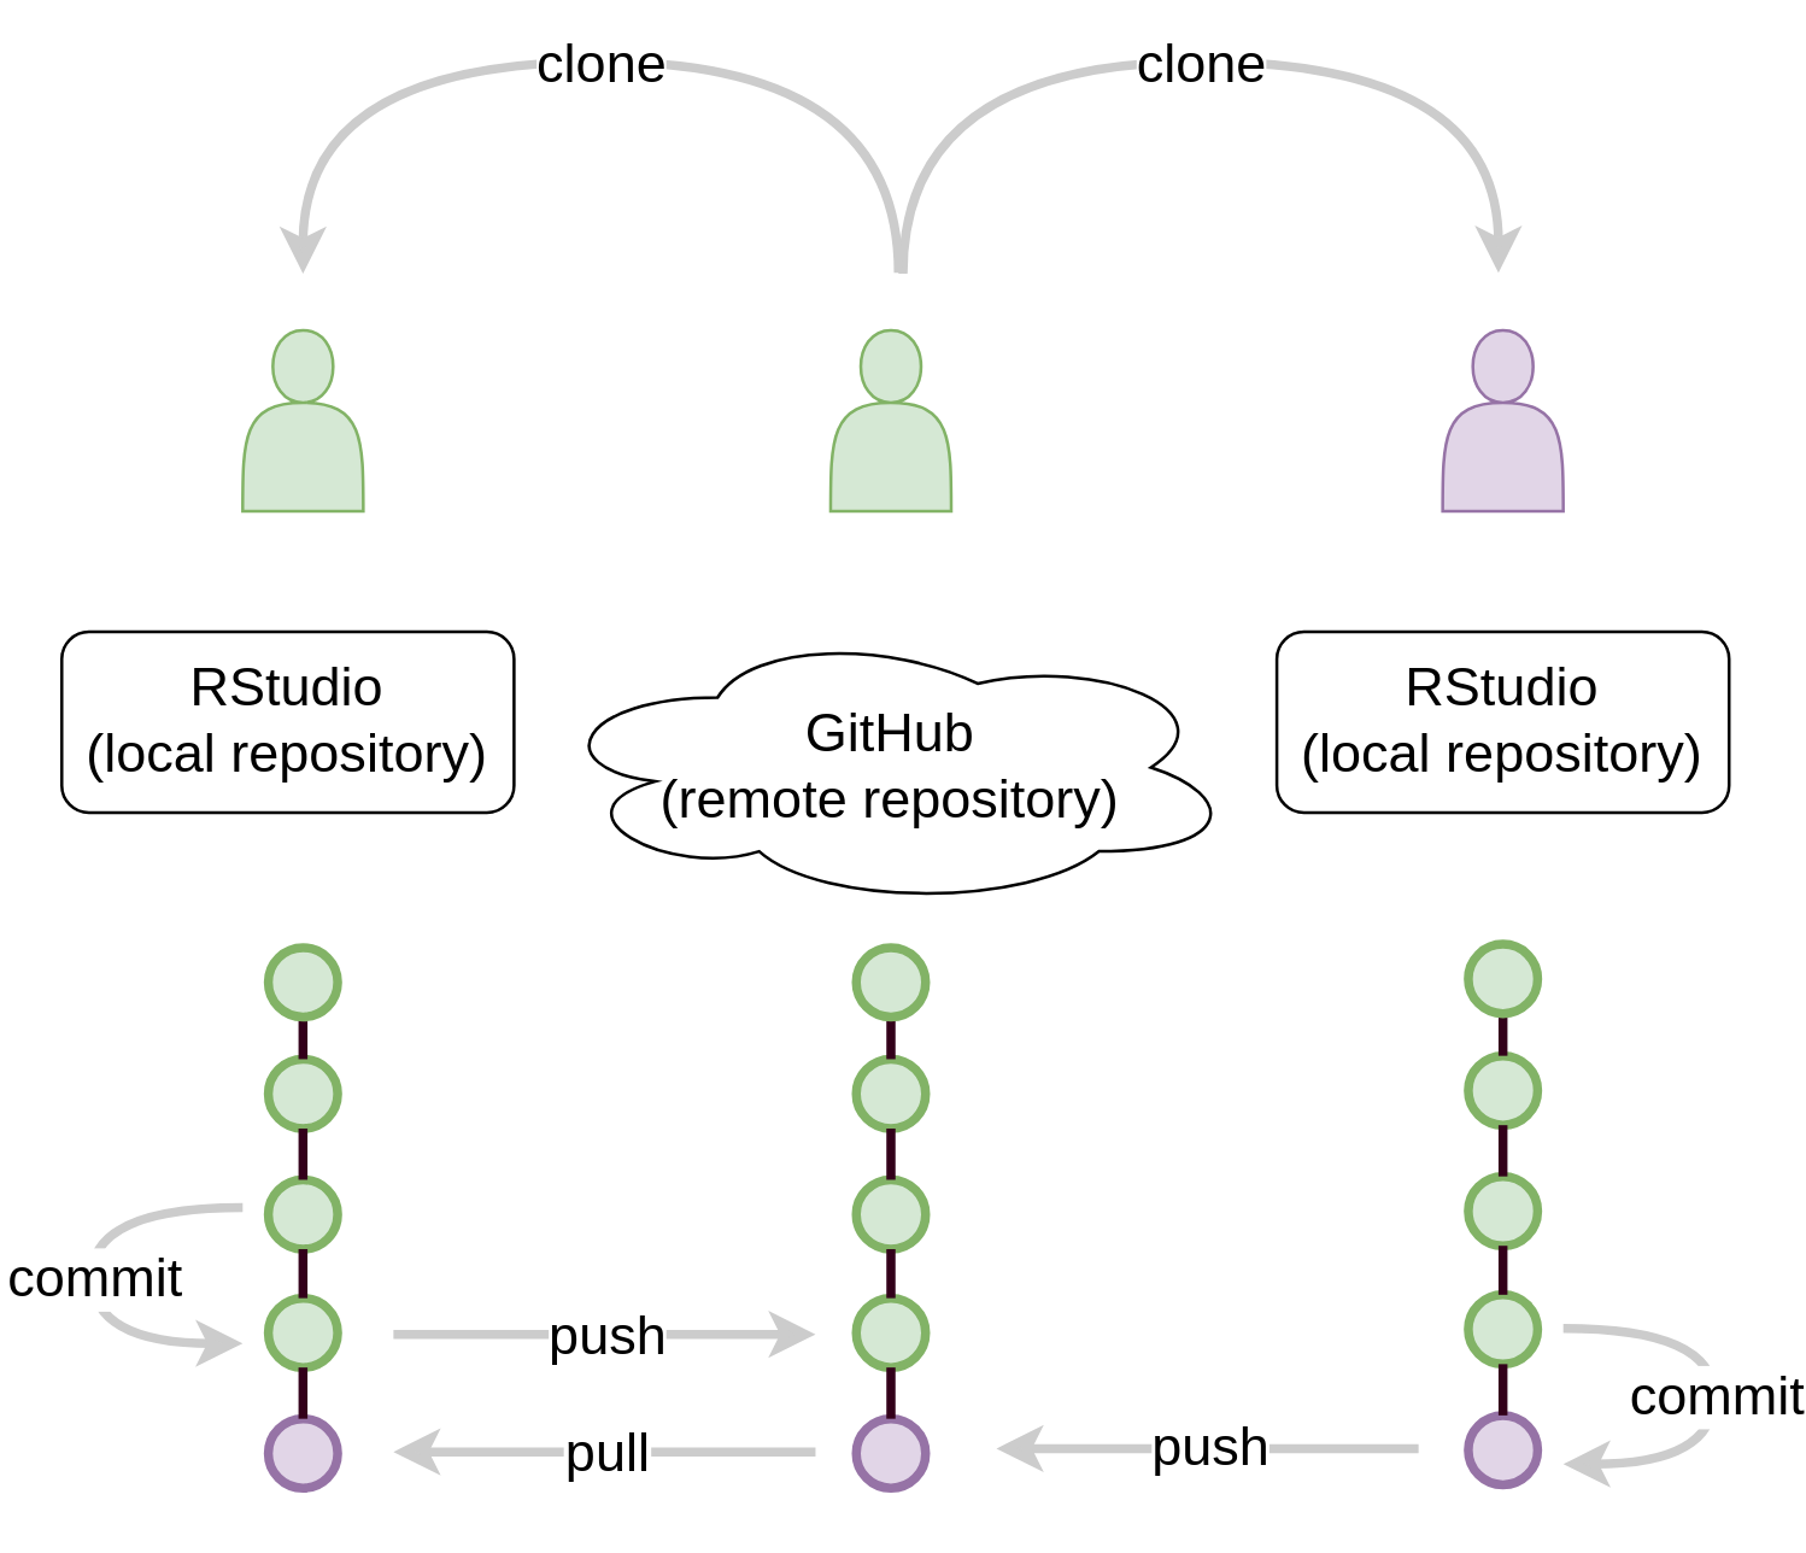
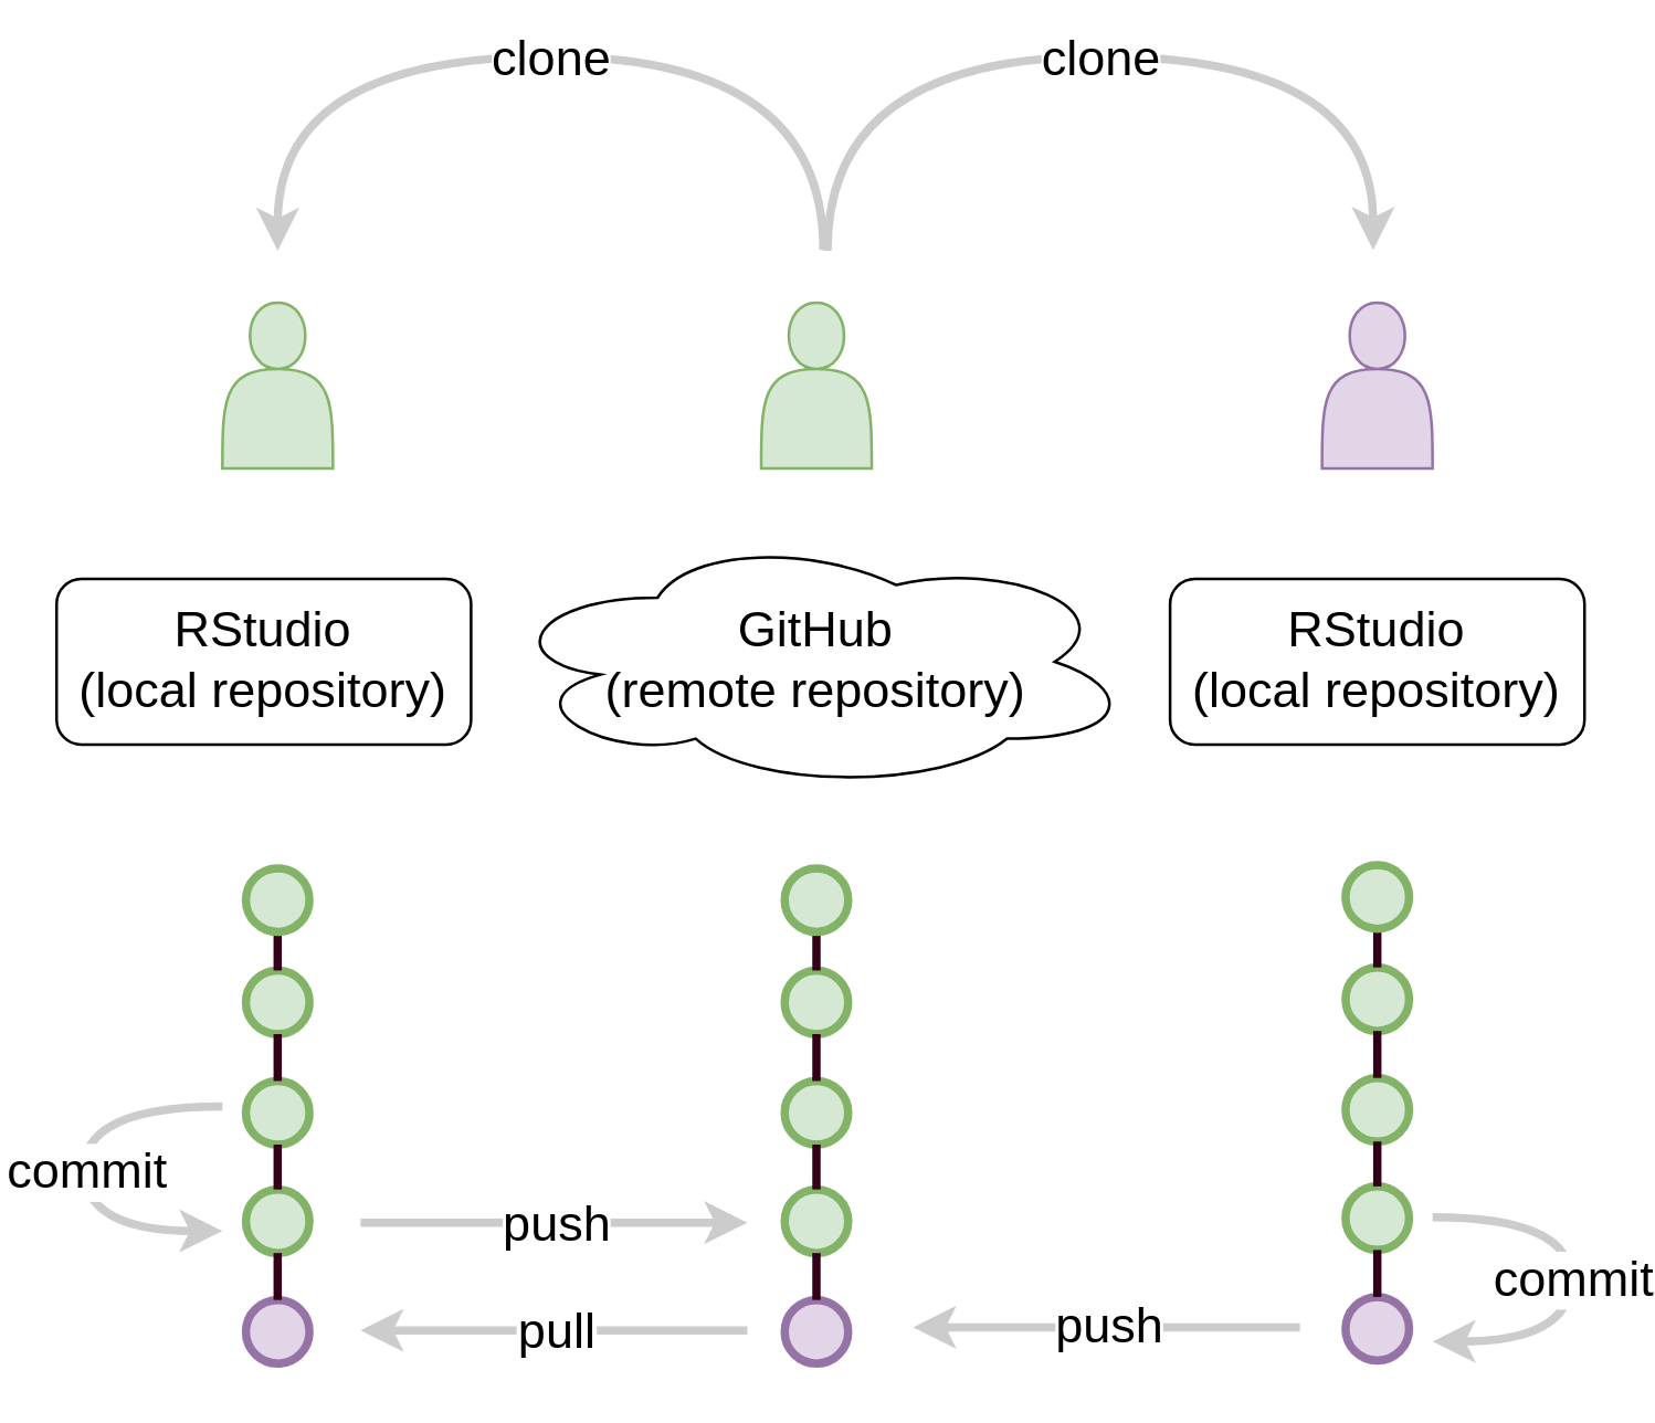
  <mxCell id="0" />
  <mxCell id="1" parent="0" />
  <mxCell id="2" value="" style="shape=actor;whiteSpace=wrap;html=1;fillColor=#d5e8d4;strokeColor=#82b366;" parent="1" vertex="1"><mxGeometry x="275" y="109" width="40" height="60" as="geometry" /></mxCell>
- <mxCell id="3" value="&lt;div style=&quot;font-size: 18px;&quot;&gt;GitHub&lt;/div&gt;&lt;div style=&quot;font-size: 18px;&quot;&gt;(remote repository)&lt;/div&gt;" style="ellipse;shape=cloud;whiteSpace=wrap;html=1;fontSize=18;" parent="1" vertex="1"><mxGeometry x="180" y="207.63" width="230" height="92.75" as="geometry" /></mxCell>
+ <mxCell id="3" value="&lt;div style=&quot;font-size: 18px;&quot;&gt;GitHub&lt;/div&gt;&lt;div style=&quot;font-size: 18px;&quot;&gt;(remote repository)&lt;/div&gt;" style="ellipse;shape=cloud;whiteSpace=wrap;html=1;fontSize=18;" parent="1" vertex="1"><mxGeometry x="180" y="192.63" width="230" height="92.75" as="geometry" /></mxCell>
  <mxCell id="4" value="" style="shape=actor;whiteSpace=wrap;html=1;fillColor=#e1d5e7;strokeColor=#9673a6;" parent="1" vertex="1"><mxGeometry x="478" y="109" width="40" height="60" as="geometry" /></mxCell>
  <mxCell id="5" value="&lt;div style=&quot;font-size: 18px;&quot;&gt;RStudio&lt;/div&gt;&lt;div style=&quot;font-size: 18px;&quot;&gt;(local repository)&lt;br style=&quot;font-size: 18px;&quot;&gt;&lt;/div&gt;" style="rounded=1;whiteSpace=wrap;html=1;fontSize=18;" parent="1" vertex="1"><mxGeometry x="423" y="209" width="150" height="60" as="geometry" /></mxCell>
  <mxCell id="6" value="&lt;div style=&quot;font-size: 18px;&quot;&gt;RStudio&lt;/div&gt;&lt;div style=&quot;font-size: 18px;&quot;&gt;(local repository)&lt;br style=&quot;font-size: 18px;&quot;&gt;&lt;/div&gt;" style="rounded=1;whiteSpace=wrap;html=1;fontSize=18;" parent="1" vertex="1"><mxGeometry x="20" y="209" width="150" height="60" as="geometry" /></mxCell>
  <mxCell id="7" value="" style="shape=actor;whiteSpace=wrap;html=1;fillColor=#d5e8d4;strokeColor=#82b366;" parent="1" vertex="1"><mxGeometry x="80" y="109" width="40" height="60" as="geometry" /></mxCell>
  <mxCell id="8" value="" style="endArrow=classic;html=1;rounded=0;fontSize=17;strokeColor=#CCCCCC;strokeWidth=3;edgeStyle=orthogonalEdgeStyle;elbow=vertical;curved=1;" parent="1" edge="1"><mxGeometry relative="1" as="geometry"><mxPoint x="299" y="90.25" as="sourcePoint" /><mxPoint x="496.5" y="90" as="targetPoint" /><Array as="points"><mxPoint x="299.5" y="20" /><mxPoint x="496.5" y="20" /><mxPoint x="496.5" y="90" /></Array></mxGeometry></mxCell>
  <mxCell id="9" value="clone" style="edgeLabel;resizable=0;html=1;align=center;verticalAlign=middle;fontSize=18;strokeWidth=3;fillColor=#FFFFFF;" parent="8" connectable="0" vertex="1"><mxGeometry relative="1" as="geometry" /></mxCell>
  <mxCell id="10" value="" style="endArrow=classic;html=1;rounded=0;fontSize=17;strokeColor=#CCCCCC;strokeWidth=3;edgeStyle=orthogonalEdgeStyle;elbow=vertical;curved=1;" parent="1" edge="1"><mxGeometry relative="1" as="geometry"><mxPoint x="297.5" y="90" as="sourcePoint" /><mxPoint x="100" y="90.25" as="targetPoint" /><Array as="points"><mxPoint x="297.5" y="90" /><mxPoint x="297.5" y="20" /><mxPoint x="100.5" y="20" /></Array></mxGeometry></mxCell>
  <mxCell id="11" value="clone" style="edgeLabel;resizable=0;html=1;align=center;verticalAlign=middle;fontSize=18;strokeWidth=3;fillColor=#FFFFFF;" parent="10" connectable="0" vertex="1"><mxGeometry relative="1" as="geometry" /></mxCell>
  <mxCell id="12" value="" style="ellipse;whiteSpace=wrap;html=1;aspect=fixed;fillColor=#d5e8d4;strokeColor=#82b366;strokeWidth=3;" parent="1" vertex="1"><mxGeometry x="88.5" y="350.75" width="23" height="23" as="geometry" /></mxCell>
  <mxCell id="13" value="" style="endArrow=none;html=1;rounded=0;fillColor=#d5e8d4;strokeColor=#33001A;strokeWidth=3;exitX=0.5;exitY=1;exitDx=0;exitDy=0;entryX=0.5;entryY=0;entryDx=0;entryDy=0;" parent="1" source="16" target="12" edge="1"><mxGeometry width="50" height="50" relative="1" as="geometry"><mxPoint x="6.62" y="300.75" as="sourcePoint" /><mxPoint x="100" y="340.75" as="targetPoint" /></mxGeometry></mxCell>
  <mxCell id="14" value="" style="ellipse;whiteSpace=wrap;html=1;aspect=fixed;fillColor=#d5e8d4;strokeColor=#82b366;strokeWidth=3;" parent="1" vertex="1"><mxGeometry x="88.5" y="390.75" width="23" height="23" as="geometry" /></mxCell>
  <mxCell id="15" value="" style="endArrow=none;html=1;rounded=0;fillColor=#d5e8d4;strokeColor=#33001A;strokeWidth=3;exitX=0.5;exitY=1;exitDx=0;exitDy=0;entryX=0.5;entryY=0;entryDx=0;entryDy=0;" parent="1" source="12" target="14" edge="1"><mxGeometry width="50" height="50" relative="1" as="geometry"><mxPoint x="125" y="373.75" as="sourcePoint" /><mxPoint x="125" y="410.75" as="targetPoint" /></mxGeometry></mxCell>
  <mxCell id="16" value="" style="ellipse;whiteSpace=wrap;html=1;aspect=fixed;fillColor=#d5e8d4;strokeColor=#82b366;strokeWidth=3;" parent="1" vertex="1"><mxGeometry x="88.5" y="313.75" width="23" height="23" as="geometry" /></mxCell>
  <mxCell id="17" value="" style="endArrow=classic;html=1;rounded=0;strokeColor=#CCCCCC;strokeWidth=3;" parent="1" edge="1"><mxGeometry relative="1" as="geometry"><mxPoint x="130" y="442" as="sourcePoint" /><mxPoint x="270" y="442" as="targetPoint" /></mxGeometry></mxCell>
  <mxCell id="18" value="&lt;div style=&quot;font-size: 18px;&quot;&gt;push&lt;/div&gt;" style="edgeLabel;resizable=0;html=1;align=center;verticalAlign=middle;fontSize=18;" parent="17" connectable="0" vertex="1"><mxGeometry relative="1" as="geometry" /></mxCell>
  <mxCell id="19" value="" style="ellipse;whiteSpace=wrap;html=1;aspect=fixed;fillColor=#d5e8d4;strokeColor=#82b366;strokeWidth=3;" parent="1" vertex="1"><mxGeometry x="88.5" y="430" width="23" height="23" as="geometry" /></mxCell>
  <mxCell id="20" value="" style="endArrow=none;html=1;rounded=0;fillColor=#d5e8d4;strokeColor=#33001A;strokeWidth=3;exitX=0.5;exitY=1;exitDx=0;exitDy=0;entryX=0.5;entryY=0;entryDx=0;entryDy=0;" parent="1" source="14" target="19" edge="1"><mxGeometry width="50" height="50" relative="1" as="geometry"><mxPoint x="110" y="383.75" as="sourcePoint" /><mxPoint x="110" y="400.75" as="targetPoint" /></mxGeometry></mxCell>
  <mxCell id="21" value="" style="endArrow=classic;html=1;rounded=0;fontSize=17;strokeColor=#CCCCCC;strokeWidth=3;edgeStyle=orthogonalEdgeStyle;elbow=vertical;curved=1;" parent="1" edge="1"><mxGeometry relative="1" as="geometry"><mxPoint x="80" y="400" as="sourcePoint" /><mxPoint x="80" y="445" as="targetPoint" /><Array as="points"><mxPoint x="80" y="400" /><mxPoint x="30" y="400" /><mxPoint x="30" y="445" /></Array></mxGeometry></mxCell>
  <mxCell id="22" value="commit" style="edgeLabel;resizable=0;html=1;align=center;verticalAlign=middle;fontSize=18;strokeWidth=3;fillColor=#FFFFFF;" parent="21" connectable="0" vertex="1"><mxGeometry relative="1" as="geometry" /></mxCell>
  <mxCell id="23" value="" style="ellipse;whiteSpace=wrap;html=1;aspect=fixed;fillColor=#e1d5e7;strokeColor=#9673a6;strokeWidth=3;" parent="1" vertex="1"><mxGeometry x="88.5" y="470" width="23" height="23" as="geometry" /></mxCell>
  <mxCell id="24" value="" style="endArrow=none;html=1;rounded=0;fillColor=#d5e8d4;strokeColor=#33001A;strokeWidth=3;exitX=0.5;exitY=1;exitDx=0;exitDy=0;entryX=0.5;entryY=0;entryDx=0;entryDy=0;" parent="1" source="19" target="23" edge="1"><mxGeometry width="50" height="50" relative="1" as="geometry"><mxPoint x="110" y="423.75" as="sourcePoint" /><mxPoint x="110" y="440" as="targetPoint" /></mxGeometry></mxCell>
  <mxCell id="25" value="" style="ellipse;whiteSpace=wrap;html=1;aspect=fixed;fillColor=#d5e8d4;strokeColor=#82b366;strokeWidth=3;" parent="1" vertex="1"><mxGeometry x="283.5" y="350.75" width="23" height="23" as="geometry" /></mxCell>
  <mxCell id="26" value="" style="endArrow=none;html=1;rounded=0;fillColor=#d5e8d4;strokeColor=#33001A;strokeWidth=3;exitX=0.5;exitY=1;exitDx=0;exitDy=0;entryX=0.5;entryY=0;entryDx=0;entryDy=0;" parent="1" source="29" target="25" edge="1"><mxGeometry width="50" height="50" relative="1" as="geometry"><mxPoint x="201.62" y="300.75" as="sourcePoint" /><mxPoint x="295" y="340.75" as="targetPoint" /></mxGeometry></mxCell>
  <mxCell id="27" value="" style="ellipse;whiteSpace=wrap;html=1;aspect=fixed;fillColor=#d5e8d4;strokeColor=#82b366;strokeWidth=3;" parent="1" vertex="1"><mxGeometry x="283.5" y="390.75" width="23" height="23" as="geometry" /></mxCell>
  <mxCell id="28" value="" style="endArrow=none;html=1;rounded=0;fillColor=#d5e8d4;strokeColor=#33001A;strokeWidth=3;exitX=0.5;exitY=1;exitDx=0;exitDy=0;entryX=0.5;entryY=0;entryDx=0;entryDy=0;" parent="1" source="25" target="27" edge="1"><mxGeometry width="50" height="50" relative="1" as="geometry"><mxPoint x="320" y="373.75" as="sourcePoint" /><mxPoint x="320" y="410.75" as="targetPoint" /></mxGeometry></mxCell>
  <mxCell id="29" value="" style="ellipse;whiteSpace=wrap;html=1;aspect=fixed;fillColor=#d5e8d4;strokeColor=#82b366;strokeWidth=3;" parent="1" vertex="1"><mxGeometry x="283.5" y="313.75" width="23" height="23" as="geometry" /></mxCell>
  <mxCell id="30" value="" style="ellipse;whiteSpace=wrap;html=1;aspect=fixed;fillColor=#d5e8d4;strokeColor=#82b366;strokeWidth=3;" parent="1" vertex="1"><mxGeometry x="283.5" y="430" width="23" height="23" as="geometry" /></mxCell>
  <mxCell id="31" value="" style="endArrow=none;html=1;rounded=0;fillColor=#d5e8d4;strokeColor=#33001A;strokeWidth=3;exitX=0.5;exitY=1;exitDx=0;exitDy=0;entryX=0.5;entryY=0;entryDx=0;entryDy=0;" parent="1" source="27" target="30" edge="1"><mxGeometry width="50" height="50" relative="1" as="geometry"><mxPoint x="305" y="383.75" as="sourcePoint" /><mxPoint x="305" y="400.75" as="targetPoint" /></mxGeometry></mxCell>
  <mxCell id="32" value="" style="ellipse;whiteSpace=wrap;html=1;aspect=fixed;fillColor=#e1d5e7;strokeColor=#9673a6;strokeWidth=3;" parent="1" vertex="1"><mxGeometry x="283.5" y="470" width="23" height="23" as="geometry" /></mxCell>
  <mxCell id="33" value="" style="endArrow=none;html=1;rounded=0;fillColor=#d5e8d4;strokeColor=#33001A;strokeWidth=3;exitX=0.5;exitY=1;exitDx=0;exitDy=0;entryX=0.5;entryY=0;entryDx=0;entryDy=0;" parent="1" source="30" target="32" edge="1"><mxGeometry width="50" height="50" relative="1" as="geometry"><mxPoint x="305" y="423.75" as="sourcePoint" /><mxPoint x="305" y="440" as="targetPoint" /></mxGeometry></mxCell>
  <mxCell id="34" value="" style="ellipse;whiteSpace=wrap;html=1;aspect=fixed;fillColor=#d5e8d4;strokeColor=#82b366;strokeWidth=3;" parent="1" vertex="1"><mxGeometry x="486.5" y="349.63" width="23" height="23" as="geometry" /></mxCell>
  <mxCell id="35" value="" style="endArrow=none;html=1;rounded=0;fillColor=#d5e8d4;strokeColor=#33001A;strokeWidth=3;exitX=0.5;exitY=1;exitDx=0;exitDy=0;entryX=0.5;entryY=0;entryDx=0;entryDy=0;" parent="1" source="38" target="34" edge="1"><mxGeometry width="50" height="50" relative="1" as="geometry"><mxPoint x="404.62" y="299.63" as="sourcePoint" /><mxPoint x="498" y="339.63" as="targetPoint" /></mxGeometry></mxCell>
  <mxCell id="36" value="" style="ellipse;whiteSpace=wrap;html=1;aspect=fixed;fillColor=#d5e8d4;strokeColor=#82b366;strokeWidth=3;" parent="1" vertex="1"><mxGeometry x="486.5" y="389.63" width="23" height="23" as="geometry" /></mxCell>
  <mxCell id="37" value="" style="endArrow=none;html=1;rounded=0;fillColor=#d5e8d4;strokeColor=#33001A;strokeWidth=3;exitX=0.5;exitY=1;exitDx=0;exitDy=0;entryX=0.5;entryY=0;entryDx=0;entryDy=0;" parent="1" source="34" target="36" edge="1"><mxGeometry width="50" height="50" relative="1" as="geometry"><mxPoint x="523" y="372.63" as="sourcePoint" /><mxPoint x="523" y="409.63" as="targetPoint" /></mxGeometry></mxCell>
  <mxCell id="38" value="" style="ellipse;whiteSpace=wrap;html=1;aspect=fixed;fillColor=#d5e8d4;strokeColor=#82b366;strokeWidth=3;" parent="1" vertex="1"><mxGeometry x="486.5" y="312.63" width="23" height="23" as="geometry" /></mxCell>
  <mxCell id="39" value="" style="ellipse;whiteSpace=wrap;html=1;aspect=fixed;fillColor=#d5e8d4;strokeColor=#82b366;strokeWidth=3;" parent="1" vertex="1"><mxGeometry x="486.5" y="428.88" width="23" height="23" as="geometry" /></mxCell>
  <mxCell id="40" value="" style="endArrow=none;html=1;rounded=0;fillColor=#d5e8d4;strokeColor=#33001A;strokeWidth=3;exitX=0.5;exitY=1;exitDx=0;exitDy=0;entryX=0.5;entryY=0;entryDx=0;entryDy=0;" parent="1" source="36" target="39" edge="1"><mxGeometry width="50" height="50" relative="1" as="geometry"><mxPoint x="508" y="382.63" as="sourcePoint" /><mxPoint x="508" y="399.63" as="targetPoint" /></mxGeometry></mxCell>
  <mxCell id="41" value="" style="ellipse;whiteSpace=wrap;html=1;aspect=fixed;fillColor=#e1d5e7;strokeColor=#9673a6;strokeWidth=3;" parent="1" vertex="1"><mxGeometry x="486.5" y="468.88" width="23" height="23" as="geometry" /></mxCell>
  <mxCell id="42" value="" style="endArrow=none;html=1;rounded=0;fillColor=#d5e8d4;strokeColor=#33001A;strokeWidth=3;exitX=0.5;exitY=1;exitDx=0;exitDy=0;entryX=0.5;entryY=0;entryDx=0;entryDy=0;" parent="1" source="39" target="41" edge="1"><mxGeometry width="50" height="50" relative="1" as="geometry"><mxPoint x="508" y="422.63" as="sourcePoint" /><mxPoint x="508" y="438.88" as="targetPoint" /></mxGeometry></mxCell>
  <mxCell id="43" value="" style="endArrow=classic;html=1;rounded=0;fontSize=17;strokeColor=#CCCCCC;strokeWidth=3;edgeStyle=orthogonalEdgeStyle;elbow=vertical;curved=1;" parent="1" edge="1"><mxGeometry relative="1" as="geometry"><mxPoint x="518" y="440.03" as="sourcePoint" /><mxPoint x="518" y="485.03" as="targetPoint" /><Array as="points"><mxPoint x="518" y="440.03" /><mxPoint x="568" y="440.03" /><mxPoint x="568" y="485.03" /></Array></mxGeometry></mxCell>
  <mxCell id="44" value="commit" style="edgeLabel;resizable=0;html=1;align=center;verticalAlign=middle;fontSize=18;strokeWidth=3;fillColor=#FFFFFF;" parent="43" connectable="0" vertex="1"><mxGeometry relative="1" as="geometry" /></mxCell>
  <mxCell id="45" value="" style="endArrow=classic;html=1;rounded=0;strokeColor=#CCCCCC;strokeWidth=3;" parent="1" edge="1"><mxGeometry relative="1" as="geometry"><mxPoint x="470" y="479.88" as="sourcePoint" /><mxPoint x="330" y="479.88" as="targetPoint" /></mxGeometry></mxCell>
  <mxCell id="46" value="&lt;div style=&quot;font-size: 18px;&quot;&gt;push&lt;/div&gt;" style="edgeLabel;resizable=0;html=1;align=center;verticalAlign=middle;fontSize=18;" parent="45" connectable="0" vertex="1"><mxGeometry relative="1" as="geometry" /></mxCell>
  <mxCell id="47" value="" style="endArrow=classic;html=1;rounded=0;strokeColor=#CCCCCC;strokeWidth=3;" parent="1" edge="1"><mxGeometry relative="1" as="geometry"><mxPoint x="270" y="481" as="sourcePoint" /><mxPoint x="130" y="481" as="targetPoint" /></mxGeometry></mxCell>
  <mxCell id="48" value="pull" style="edgeLabel;resizable=0;html=1;align=center;verticalAlign=middle;fontSize=18;" parent="47" connectable="0" vertex="1"><mxGeometry relative="1" as="geometry" /></mxCell>
